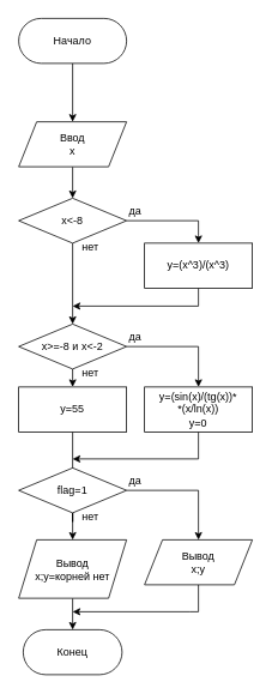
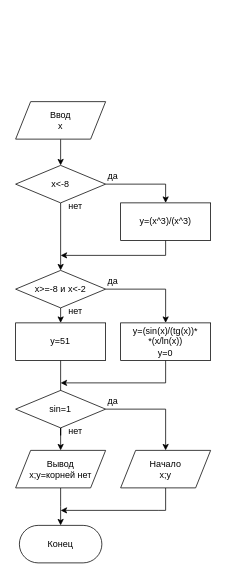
  <mxCell id="0" />
  <mxCell id="1" parent="0" />
- <mxCell id="2" value="" style="edgeStyle=orthogonalEdgeStyle;rounded=0;orthogonalLoop=1;jettySize=auto;html=1;" parent="1" source="3" target="30" edge="1"><mxGeometry relative="1" as="geometry" /></mxCell>
- <mxCell id="3" value="&lt;font style=&quot;vertical-align: inherit;&quot;&gt;&lt;font style=&quot;vertical-align: inherit;&quot;&gt;Начало&lt;br&gt;&lt;/font&gt;&lt;/font&gt;" style="rounded=1;whiteSpace=wrap;html=1;arcSize=50;" parent="1" vertex="1"><mxGeometry x="20" y="20" width="120" height="50" as="geometry" /></mxCell>
  <mxCell id="4" style="edgeStyle=orthogonalEdgeStyle;rounded=0;orthogonalLoop=1;jettySize=auto;html=1;exitX=1;exitY=0.5;exitDx=0;exitDy=0;entryX=0.5;entryY=0;entryDx=0;entryDy=0;" parent="1" source="6" target="8" edge="1"><mxGeometry relative="1" as="geometry" /></mxCell>
  <mxCell id="5" style="edgeStyle=orthogonalEdgeStyle;rounded=0;orthogonalLoop=1;jettySize=auto;html=1;exitX=0.5;exitY=1;exitDx=0;exitDy=0;entryX=0.5;entryY=0;entryDx=0;entryDy=0;" parent="1" source="6" target="11" edge="1"><mxGeometry relative="1" as="geometry" /></mxCell>
  <mxCell id="6" value="x&amp;lt;-8" style="rhombus;whiteSpace=wrap;html=1;" parent="1" vertex="1"><mxGeometry x="20" y="220" width="120" height="50" as="geometry" /></mxCell>
  <mxCell id="7" style="edgeStyle=orthogonalEdgeStyle;rounded=0;orthogonalLoop=1;jettySize=auto;html=1;exitX=0.5;exitY=1;exitDx=0;exitDy=0;" parent="1" source="8" edge="1"><mxGeometry relative="1" as="geometry"><mxPoint x="80" y="340" as="targetPoint" /><Array as="points"><mxPoint x="220" y="340" /></Array></mxGeometry></mxCell>
  <mxCell id="8" value="y=(x^3)/(x^3)" style="rounded=0;whiteSpace=wrap;html=1;" parent="1" vertex="1"><mxGeometry x="160" y="270" width="120" height="50" as="geometry" /></mxCell>
  <mxCell id="9" style="edgeStyle=orthogonalEdgeStyle;rounded=0;orthogonalLoop=1;jettySize=auto;html=1;exitX=1;exitY=0.5;exitDx=0;exitDy=0;entryX=0.5;entryY=0;entryDx=0;entryDy=0;" parent="1" source="11" target="13" edge="1"><mxGeometry relative="1" as="geometry" /></mxCell>
  <mxCell id="10" style="edgeStyle=orthogonalEdgeStyle;rounded=0;orthogonalLoop=1;jettySize=auto;html=1;exitX=0.5;exitY=1;exitDx=0;exitDy=0;entryX=0.5;entryY=0;entryDx=0;entryDy=0;" parent="1" source="11" target="15" edge="1"><mxGeometry relative="1" as="geometry" /></mxCell>
  <mxCell id="11" value="x&amp;gt;=-8 и x&amp;lt;-2" style="rhombus;whiteSpace=wrap;html=1;" parent="1" vertex="1"><mxGeometry x="20" y="360" width="120" height="50" as="geometry" /></mxCell>
  <mxCell id="12" style="edgeStyle=orthogonalEdgeStyle;rounded=0;orthogonalLoop=1;jettySize=auto;html=1;exitX=0.5;exitY=1;exitDx=0;exitDy=0;" parent="1" source="13" edge="1"><mxGeometry relative="1" as="geometry"><mxPoint x="80" y="510" as="targetPoint" /><Array as="points"><mxPoint x="220" y="510" /><mxPoint x="80" y="510" /></Array></mxGeometry></mxCell>
  <mxCell id="13" value="y=(sin(x)/(tg(x))*&lt;br&gt;*(x/ln(x))&lt;br&gt;y=0" style="rounded=0;whiteSpace=wrap;html=1;" parent="1" vertex="1"><mxGeometry x="160" y="430" width="120" height="50" as="geometry" /></mxCell>
  <mxCell id="14" style="edgeStyle=orthogonalEdgeStyle;rounded=0;orthogonalLoop=1;jettySize=auto;html=1;exitX=0.5;exitY=1;exitDx=0;exitDy=0;entryX=0.5;entryY=0;entryDx=0;entryDy=0;" parent="1" source="15" target="18" edge="1"><mxGeometry relative="1" as="geometry"><mxPoint x="120" y="600" as="targetPoint" /><Array as="points"><mxPoint x="80" y="580" /><mxPoint x="80" y="580" /></Array></mxGeometry></mxCell>
- <mxCell id="15" value="y=55" style="rounded=0;whiteSpace=wrap;html=1;" parent="1" vertex="1"><mxGeometry x="20" y="430" width="120" height="50" as="geometry" /></mxCell>
+ <mxCell id="15" value="y=51" style="rounded=0;whiteSpace=wrap;html=1;" parent="1" vertex="1"><mxGeometry x="20" y="430" width="120" height="50" as="geometry" /></mxCell>
  <mxCell id="16" style="edgeStyle=orthogonalEdgeStyle;rounded=0;orthogonalLoop=1;jettySize=auto;html=1;exitX=0.5;exitY=1;exitDx=0;exitDy=0;entryX=0.5;entryY=0;entryDx=0;entryDy=0;" parent="1" source="18" target="22" edge="1"><mxGeometry relative="1" as="geometry" /></mxCell>
  <mxCell id="17" style="edgeStyle=orthogonalEdgeStyle;rounded=0;orthogonalLoop=1;jettySize=auto;html=1;exitX=1;exitY=0.5;exitDx=0;exitDy=0;entryX=0.5;entryY=0;entryDx=0;entryDy=0;" parent="1" source="18" target="20" edge="1"><mxGeometry relative="1" as="geometry" /></mxCell>
- <mxCell id="18" value="flag=1" style="rhombus;whiteSpace=wrap;html=1;" parent="1" vertex="1"><mxGeometry x="20" y="520" width="120" height="50" as="geometry" /></mxCell>
+ <mxCell id="18" value="sin=1" style="rhombus;whiteSpace=wrap;html=1;" parent="1" vertex="1"><mxGeometry x="20" y="520" width="120" height="50" as="geometry" /></mxCell>
  <mxCell id="19" style="edgeStyle=orthogonalEdgeStyle;rounded=0;orthogonalLoop=1;jettySize=auto;html=1;exitX=0.5;exitY=1;exitDx=0;exitDy=0;" parent="1" source="20" edge="1"><mxGeometry relative="1" as="geometry"><mxPoint x="80" y="680" as="targetPoint" /><Array as="points"><mxPoint x="210" y="680" /><mxPoint x="80" y="680" /></Array></mxGeometry></mxCell>
- <mxCell id="20" value="Вывод&lt;br&gt;x;y" style="shape=parallelogram;perimeter=parallelogramPerimeter;whiteSpace=wrap;html=1;fixedSize=1;" parent="1" vertex="1"><mxGeometry x="160" y="600" width="120" height="50" as="geometry" /></mxCell>
+ <mxCell id="20" value="Начало&lt;br&gt;x;y" style="shape=parallelogram;perimeter=parallelogramPerimeter;whiteSpace=wrap;html=1;fixedSize=1;" parent="1" vertex="1"><mxGeometry x="160" y="600" width="120" height="50" as="geometry" /></mxCell>
  <mxCell id="21" style="edgeStyle=orthogonalEdgeStyle;rounded=0;orthogonalLoop=1;jettySize=auto;html=1;exitX=0.5;exitY=1;exitDx=0;exitDy=0;entryX=0.5;entryY=0;entryDx=0;entryDy=0;" parent="1" source="22" edge="1"><mxGeometry relative="1" as="geometry"><mxPoint x="80" y="700" as="targetPoint" /></mxGeometry></mxCell>
- <mxCell id="22" value="Вывод&lt;br&gt;x;y=корней нет" style="shape=parallelogram;perimeter=parallelogramPerimeter;whiteSpace=wrap;html=1;fixedSize=1;" parent="1" vertex="1"><mxGeometry x="20" y="600" width="120" height="65" as="geometry" /></mxCell>
+ <mxCell id="22" value="Вывод&lt;br&gt;x;y=корней нет" style="shape=parallelogram;perimeter=parallelogramPerimeter;whiteSpace=wrap;html=1;fixedSize=1;" parent="1" vertex="1"><mxGeometry x="20" y="600" width="120" height="50" as="geometry" /></mxCell>
  <mxCell id="23" value="да" style="text;html=1;strokeColor=none;fillColor=none;align=center;verticalAlign=middle;whiteSpace=wrap;rounded=0;" parent="1" vertex="1"><mxGeometry x="120" y="220" width="60" height="30" as="geometry" /></mxCell>
  <mxCell id="24" value="да" style="text;html=1;strokeColor=none;fillColor=none;align=center;verticalAlign=middle;whiteSpace=wrap;rounded=0;" parent="1" vertex="1"><mxGeometry x="120" y="360" width="60" height="30" as="geometry" /></mxCell>
  <mxCell id="25" value="&lt;span style=&quot;font-weight: normal;&quot;&gt;да&lt;/span&gt;" style="text;html=1;strokeColor=none;fillColor=none;align=center;verticalAlign=middle;whiteSpace=wrap;rounded=0;fontStyle=1" parent="1" vertex="1"><mxGeometry x="120" y="520" width="60" height="30" as="geometry" /></mxCell>
  <mxCell id="26" value="нет" style="text;html=1;strokeColor=none;fillColor=none;align=center;verticalAlign=middle;whiteSpace=wrap;rounded=0;" parent="1" vertex="1"><mxGeometry x="70" y="260" width="60" height="30" as="geometry" /></mxCell>
  <mxCell id="27" value="нет" style="text;html=1;strokeColor=none;fillColor=none;align=center;verticalAlign=middle;whiteSpace=wrap;rounded=0;" parent="1" vertex="1"><mxGeometry x="70" y="400" width="60" height="30" as="geometry" /></mxCell>
  <mxCell id="28" value="нет" style="text;html=1;strokeColor=none;fillColor=none;align=center;verticalAlign=middle;whiteSpace=wrap;rounded=0;" parent="1" vertex="1"><mxGeometry x="70" y="560" width="60" height="30" as="geometry" /></mxCell>
  <mxCell id="29" style="edgeStyle=orthogonalEdgeStyle;rounded=0;orthogonalLoop=1;jettySize=auto;html=1;exitX=0.5;exitY=1;exitDx=0;exitDy=0;entryX=0.5;entryY=0;entryDx=0;entryDy=0;" parent="1" source="30" target="6" edge="1"><mxGeometry relative="1" as="geometry" /></mxCell>
  <mxCell id="30" value="Ввод&lt;br&gt;x" style="shape=parallelogram;perimeter=parallelogramPerimeter;whiteSpace=wrap;html=1;fixedSize=1;" parent="1" vertex="1"><mxGeometry x="20" y="135" width="120" height="50" as="geometry" /></mxCell>
  <mxCell id="31" value="Конец" style="rounded=1;whiteSpace=wrap;html=1;arcSize=50;" parent="1" vertex="1"><mxGeometry x="25" y="700" width="110" height="50" as="geometry" /></mxCell>
